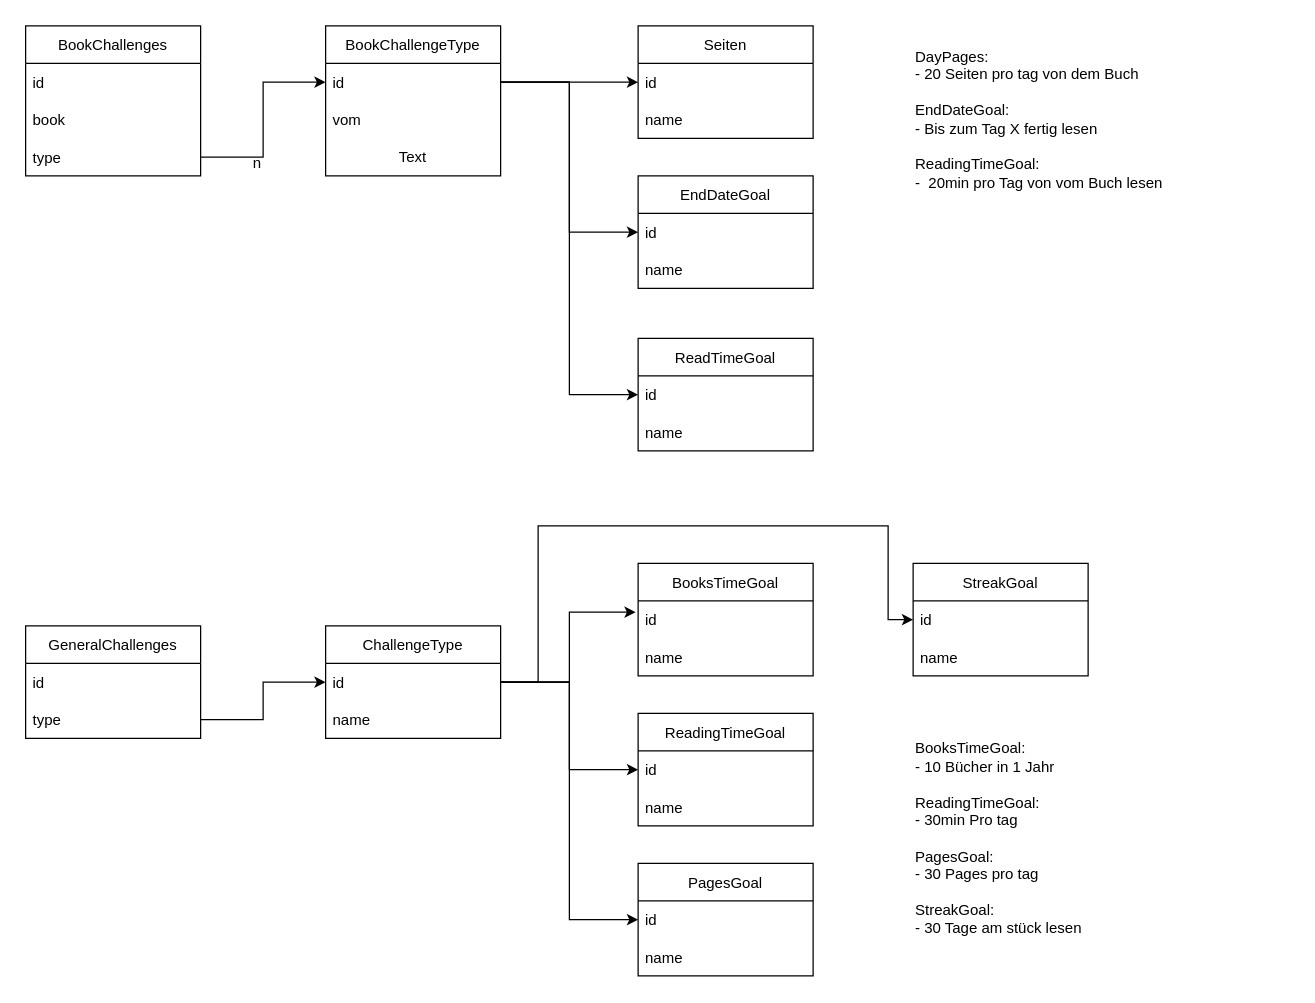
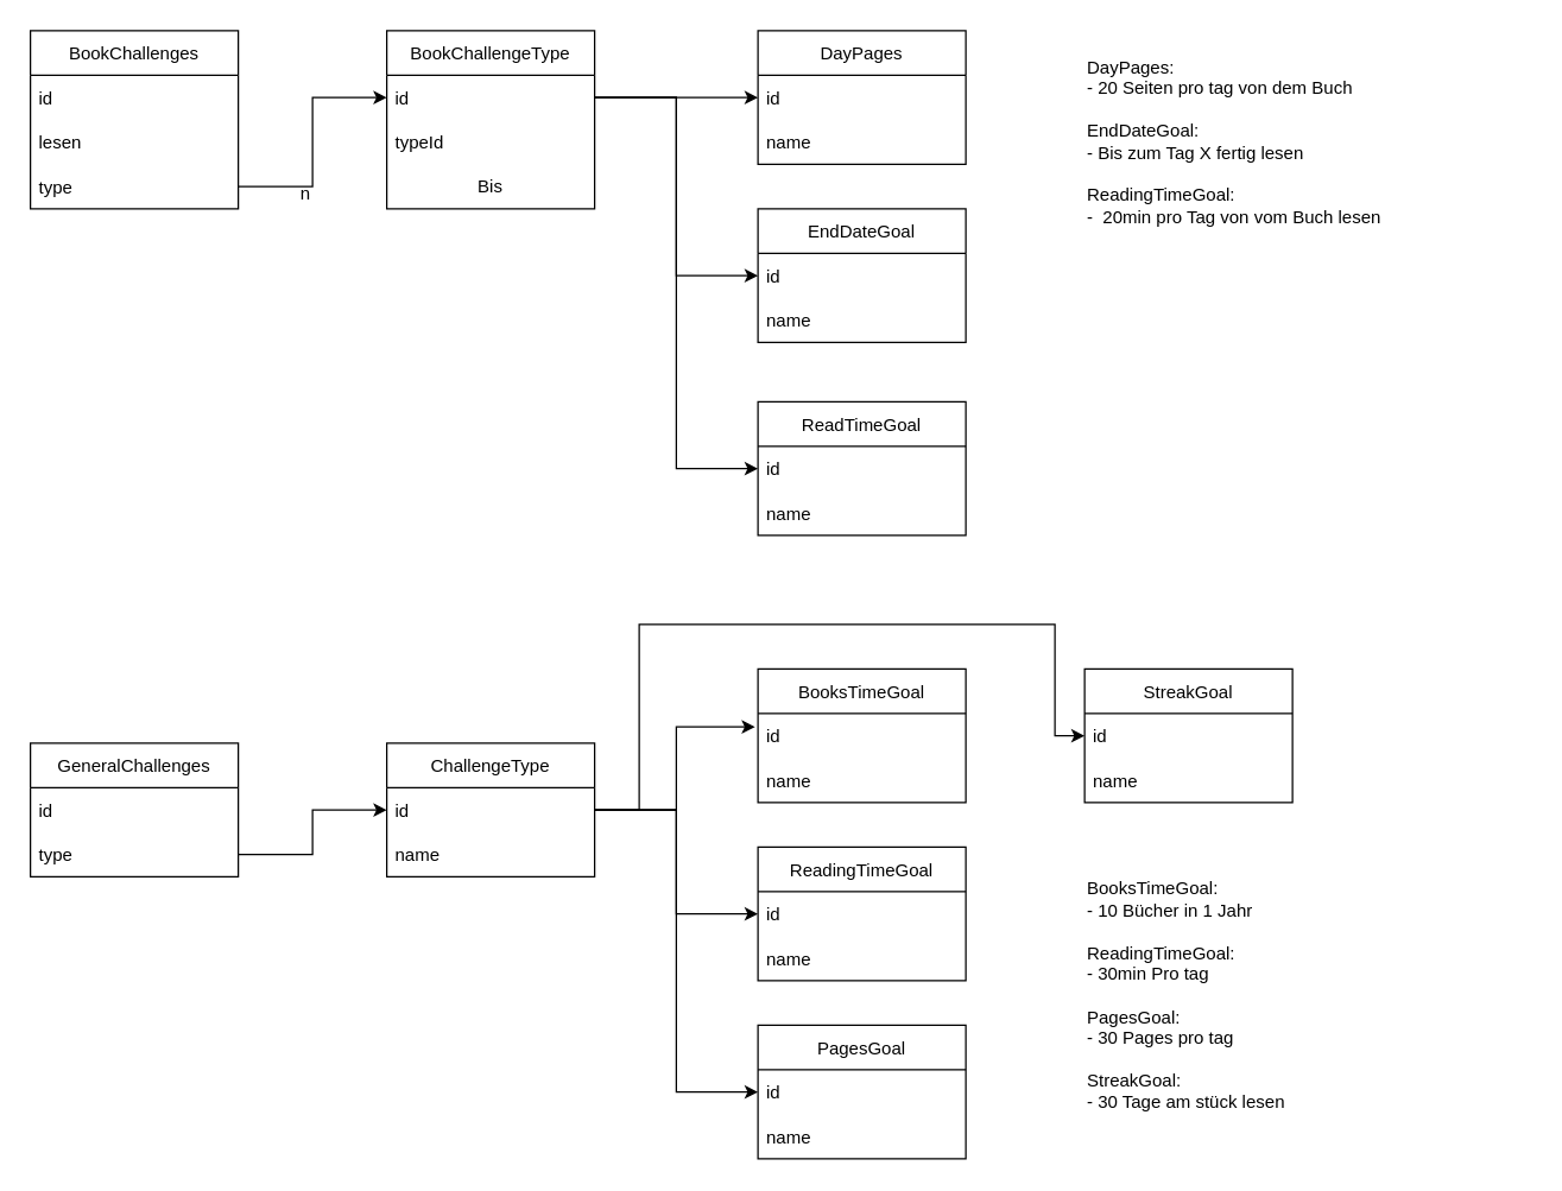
  <mxCell id="0" />
  <mxCell id="1" parent="0" />
  <mxCell id="2" value="BookChallenges" style="swimlane;fontStyle=0;childLayout=stackLayout;horizontal=1;startSize=30;horizontalStack=0;resizeParent=1;resizeParentMax=0;resizeLast=0;collapsible=1;marginBottom=0;" parent="1" vertex="1"><mxGeometry x="20" y="20" width="140" height="120" as="geometry" /></mxCell>
  <mxCell id="3" value="id" style="text;strokeColor=none;fillColor=none;align=left;verticalAlign=middle;spacingLeft=4;spacingRight=4;overflow=hidden;points=[[0,0.5],[1,0.5]];portConstraint=eastwest;rotatable=0;" parent="2" vertex="1"><mxGeometry y="30" width="140" height="30" as="geometry" /></mxCell>
- <mxCell id="4" value="book" style="text;strokeColor=none;fillColor=none;align=left;verticalAlign=middle;spacingLeft=4;spacingRight=4;overflow=hidden;points=[[0,0.5],[1,0.5]];portConstraint=eastwest;rotatable=0;" parent="2" vertex="1"><mxGeometry y="60" width="140" height="30" as="geometry" /></mxCell>
+ <mxCell id="4" value="lesen" style="text;strokeColor=none;fillColor=none;align=left;verticalAlign=middle;spacingLeft=4;spacingRight=4;overflow=hidden;points=[[0,0.5],[1,0.5]];portConstraint=eastwest;rotatable=0;" parent="2" vertex="1"><mxGeometry y="60" width="140" height="30" as="geometry" /></mxCell>
  <mxCell id="5" value="type" style="text;strokeColor=none;fillColor=none;align=left;verticalAlign=middle;spacingLeft=4;spacingRight=4;overflow=hidden;points=[[0,0.5],[1,0.5]];portConstraint=eastwest;rotatable=0;" parent="2" vertex="1"><mxGeometry y="90" width="140" height="30" as="geometry" /></mxCell>
  <mxCell id="6" value="BookChallengeType" style="swimlane;fontStyle=0;childLayout=stackLayout;horizontal=1;startSize=30;horizontalStack=0;resizeParent=1;resizeParentMax=0;resizeLast=0;collapsible=1;marginBottom=0;" parent="1" vertex="1"><mxGeometry x="260" y="20" width="140" height="120" as="geometry" /></mxCell>
  <mxCell id="7" value="id" style="text;strokeColor=none;fillColor=none;align=left;verticalAlign=middle;spacingLeft=4;spacingRight=4;overflow=hidden;points=[[0,0.5],[1,0.5]];portConstraint=eastwest;rotatable=0;" parent="6" vertex="1"><mxGeometry y="30" width="140" height="30" as="geometry" /></mxCell>
- <mxCell id="8" value="vom" style="text;strokeColor=none;fillColor=none;align=left;verticalAlign=middle;spacingLeft=4;spacingRight=4;overflow=hidden;points=[[0,0.5],[1,0.5]];portConstraint=eastwest;rotatable=0;" parent="6" vertex="1"><mxGeometry y="60" width="140" height="30" as="geometry" /></mxCell>
- <mxCell id="9" value="Text" style="text;html=1;strokeColor=none;fillColor=none;align=center;verticalAlign=middle;whiteSpace=wrap;rounded=0;" parent="6" vertex="1"><mxGeometry y="90" width="140" height="30" as="geometry" /></mxCell>
+ <mxCell id="8" value="typeId" style="text;strokeColor=none;fillColor=none;align=left;verticalAlign=middle;spacingLeft=4;spacingRight=4;overflow=hidden;points=[[0,0.5],[1,0.5]];portConstraint=eastwest;rotatable=0;" parent="6" vertex="1"><mxGeometry y="60" width="140" height="30" as="geometry" /></mxCell>
+ <mxCell id="9" value="Bis" style="text;html=1;strokeColor=none;fillColor=none;align=center;verticalAlign=middle;whiteSpace=wrap;rounded=0;" parent="6" vertex="1"><mxGeometry y="90" width="140" height="30" as="geometry" /></mxCell>
  <mxCell id="10" style="edgeStyle=orthogonalEdgeStyle;rounded=0;orthogonalLoop=1;jettySize=auto;html=1;entryX=0;entryY=0.5;entryDx=0;entryDy=0;" parent="1" source="5" target="7" edge="1"><mxGeometry relative="1" as="geometry" /></mxCell>
  <mxCell id="11" value="n" style="text;html=1;align=center;verticalAlign=middle;resizable=0;points=[];autosize=1;strokeColor=none;fillColor=none;" parent="1" vertex="1"><mxGeometry x="190" y="115" width="30" height="30" as="geometry" /></mxCell>
- <mxCell id="12" value="Seiten" style="swimlane;fontStyle=0;childLayout=stackLayout;horizontal=1;startSize=30;horizontalStack=0;resizeParent=1;resizeParentMax=0;resizeLast=0;collapsible=1;marginBottom=0;" parent="1" vertex="1"><mxGeometry x="510" y="20" width="140" height="90" as="geometry" /></mxCell>
+ <mxCell id="12" value="DayPages" style="swimlane;fontStyle=0;childLayout=stackLayout;horizontal=1;startSize=30;horizontalStack=0;resizeParent=1;resizeParentMax=0;resizeLast=0;collapsible=1;marginBottom=0;" parent="1" vertex="1"><mxGeometry x="510" y="20" width="140" height="90" as="geometry" /></mxCell>
  <mxCell id="13" value="id" style="text;strokeColor=none;fillColor=none;align=left;verticalAlign=middle;spacingLeft=4;spacingRight=4;overflow=hidden;points=[[0,0.5],[1,0.5]];portConstraint=eastwest;rotatable=0;" parent="12" vertex="1"><mxGeometry y="30" width="140" height="30" as="geometry" /></mxCell>
  <mxCell id="14" value="name" style="text;strokeColor=none;fillColor=none;align=left;verticalAlign=middle;spacingLeft=4;spacingRight=4;overflow=hidden;points=[[0,0.5],[1,0.5]];portConstraint=eastwest;rotatable=0;" parent="12" vertex="1"><mxGeometry y="60" width="140" height="30" as="geometry" /></mxCell>
  <mxCell id="15" value="EndDateGoal" style="swimlane;fontStyle=0;childLayout=stackLayout;horizontal=1;startSize=30;horizontalStack=0;resizeParent=1;resizeParentMax=0;resizeLast=0;collapsible=1;marginBottom=0;" parent="1" vertex="1"><mxGeometry x="510" y="140" width="140" height="90" as="geometry" /></mxCell>
  <mxCell id="16" value="id" style="text;strokeColor=none;fillColor=none;align=left;verticalAlign=middle;spacingLeft=4;spacingRight=4;overflow=hidden;points=[[0,0.5],[1,0.5]];portConstraint=eastwest;rotatable=0;" parent="15" vertex="1"><mxGeometry y="30" width="140" height="30" as="geometry" /></mxCell>
  <mxCell id="17" value="name" style="text;strokeColor=none;fillColor=none;align=left;verticalAlign=middle;spacingLeft=4;spacingRight=4;overflow=hidden;points=[[0,0.5],[1,0.5]];portConstraint=eastwest;rotatable=0;" parent="15" vertex="1"><mxGeometry y="60" width="140" height="30" as="geometry" /></mxCell>
  <mxCell id="18" value="ReadTimeGoal" style="swimlane;fontStyle=0;childLayout=stackLayout;horizontal=1;startSize=30;horizontalStack=0;resizeParent=1;resizeParentMax=0;resizeLast=0;collapsible=1;marginBottom=0;" parent="1" vertex="1"><mxGeometry x="510" y="270" width="140" height="90" as="geometry" /></mxCell>
  <mxCell id="19" value="id" style="text;strokeColor=none;fillColor=none;align=left;verticalAlign=middle;spacingLeft=4;spacingRight=4;overflow=hidden;points=[[0,0.5],[1,0.5]];portConstraint=eastwest;rotatable=0;" parent="18" vertex="1"><mxGeometry y="30" width="140" height="30" as="geometry" /></mxCell>
  <mxCell id="20" value="name" style="text;strokeColor=none;fillColor=none;align=left;verticalAlign=middle;spacingLeft=4;spacingRight=4;overflow=hidden;points=[[0,0.5],[1,0.5]];portConstraint=eastwest;rotatable=0;" parent="18" vertex="1"><mxGeometry y="60" width="140" height="30" as="geometry" /></mxCell>
  <mxCell id="21" value="GeneralChallenges" style="swimlane;fontStyle=0;childLayout=stackLayout;horizontal=1;startSize=30;horizontalStack=0;resizeParent=1;resizeParentMax=0;resizeLast=0;collapsible=1;marginBottom=0;" parent="1" vertex="1"><mxGeometry x="20" y="500" width="140" height="90" as="geometry" /></mxCell>
  <mxCell id="22" value="id" style="text;strokeColor=none;fillColor=none;align=left;verticalAlign=middle;spacingLeft=4;spacingRight=4;overflow=hidden;points=[[0,0.5],[1,0.5]];portConstraint=eastwest;rotatable=0;" parent="21" vertex="1"><mxGeometry y="30" width="140" height="30" as="geometry" /></mxCell>
  <mxCell id="23" value="type" style="text;strokeColor=none;fillColor=none;align=left;verticalAlign=middle;spacingLeft=4;spacingRight=4;overflow=hidden;points=[[0,0.5],[1,0.5]];portConstraint=eastwest;rotatable=0;" parent="21" vertex="1"><mxGeometry y="60" width="140" height="30" as="geometry" /></mxCell>
  <mxCell id="24" value="ChallengeType" style="swimlane;fontStyle=0;childLayout=stackLayout;horizontal=1;startSize=30;horizontalStack=0;resizeParent=1;resizeParentMax=0;resizeLast=0;collapsible=1;marginBottom=0;" parent="1" vertex="1"><mxGeometry x="260" y="500" width="140" height="90" as="geometry" /></mxCell>
  <mxCell id="25" value="id" style="text;strokeColor=none;fillColor=none;align=left;verticalAlign=middle;spacingLeft=4;spacingRight=4;overflow=hidden;points=[[0,0.5],[1,0.5]];portConstraint=eastwest;rotatable=0;" parent="24" vertex="1"><mxGeometry y="30" width="140" height="30" as="geometry" /></mxCell>
  <mxCell id="26" value="name" style="text;strokeColor=none;fillColor=none;align=left;verticalAlign=middle;spacingLeft=4;spacingRight=4;overflow=hidden;points=[[0,0.5],[1,0.5]];portConstraint=eastwest;rotatable=0;" parent="24" vertex="1"><mxGeometry y="60" width="140" height="30" as="geometry" /></mxCell>
  <mxCell id="27" value="BooksTimeGoal" style="swimlane;fontStyle=0;childLayout=stackLayout;horizontal=1;startSize=30;horizontalStack=0;resizeParent=1;resizeParentMax=0;resizeLast=0;collapsible=1;marginBottom=0;" parent="1" vertex="1"><mxGeometry x="510" y="450" width="140" height="90" as="geometry" /></mxCell>
  <mxCell id="28" value="id" style="text;strokeColor=none;fillColor=none;align=left;verticalAlign=middle;spacingLeft=4;spacingRight=4;overflow=hidden;points=[[0,0.5],[1,0.5]];portConstraint=eastwest;rotatable=0;" parent="27" vertex="1"><mxGeometry y="30" width="140" height="30" as="geometry" /></mxCell>
  <mxCell id="29" value="name" style="text;strokeColor=none;fillColor=none;align=left;verticalAlign=middle;spacingLeft=4;spacingRight=4;overflow=hidden;points=[[0,0.5],[1,0.5]];portConstraint=eastwest;rotatable=0;" parent="27" vertex="1"><mxGeometry y="60" width="140" height="30" as="geometry" /></mxCell>
  <mxCell id="30" value="ReadingTimeGoal" style="swimlane;fontStyle=0;childLayout=stackLayout;horizontal=1;startSize=30;horizontalStack=0;resizeParent=1;resizeParentMax=0;resizeLast=0;collapsible=1;marginBottom=0;" parent="1" vertex="1"><mxGeometry x="510" y="570" width="140" height="90" as="geometry" /></mxCell>
  <mxCell id="31" value="id" style="text;strokeColor=none;fillColor=none;align=left;verticalAlign=middle;spacingLeft=4;spacingRight=4;overflow=hidden;points=[[0,0.5],[1,0.5]];portConstraint=eastwest;rotatable=0;" parent="30" vertex="1"><mxGeometry y="30" width="140" height="30" as="geometry" /></mxCell>
  <mxCell id="32" value="name" style="text;strokeColor=none;fillColor=none;align=left;verticalAlign=middle;spacingLeft=4;spacingRight=4;overflow=hidden;points=[[0,0.5],[1,0.5]];portConstraint=eastwest;rotatable=0;" parent="30" vertex="1"><mxGeometry y="60" width="140" height="30" as="geometry" /></mxCell>
  <mxCell id="33" value="PagesGoal" style="swimlane;fontStyle=0;childLayout=stackLayout;horizontal=1;startSize=30;horizontalStack=0;resizeParent=1;resizeParentMax=0;resizeLast=0;collapsible=1;marginBottom=0;" parent="1" vertex="1"><mxGeometry x="510" y="690" width="140" height="90" as="geometry" /></mxCell>
  <mxCell id="34" value="id" style="text;strokeColor=none;fillColor=none;align=left;verticalAlign=middle;spacingLeft=4;spacingRight=4;overflow=hidden;points=[[0,0.5],[1,0.5]];portConstraint=eastwest;rotatable=0;" parent="33" vertex="1"><mxGeometry y="30" width="140" height="30" as="geometry" /></mxCell>
  <mxCell id="35" value="name" style="text;strokeColor=none;fillColor=none;align=left;verticalAlign=middle;spacingLeft=4;spacingRight=4;overflow=hidden;points=[[0,0.5],[1,0.5]];portConstraint=eastwest;rotatable=0;" parent="33" vertex="1"><mxGeometry y="60" width="140" height="30" as="geometry" /></mxCell>
  <mxCell id="36" value="StreakGoal" style="swimlane;fontStyle=0;childLayout=stackLayout;horizontal=1;startSize=30;horizontalStack=0;resizeParent=1;resizeParentMax=0;resizeLast=0;collapsible=1;marginBottom=0;" parent="1" vertex="1"><mxGeometry x="730" y="450" width="140" height="90" as="geometry" /></mxCell>
  <mxCell id="37" value="id" style="text;strokeColor=none;fillColor=none;align=left;verticalAlign=middle;spacingLeft=4;spacingRight=4;overflow=hidden;points=[[0,0.5],[1,0.5]];portConstraint=eastwest;rotatable=0;" parent="36" vertex="1"><mxGeometry y="30" width="140" height="30" as="geometry" /></mxCell>
  <mxCell id="38" value="name" style="text;strokeColor=none;fillColor=none;align=left;verticalAlign=middle;spacingLeft=4;spacingRight=4;overflow=hidden;points=[[0,0.5],[1,0.5]];portConstraint=eastwest;rotatable=0;" parent="36" vertex="1"><mxGeometry y="60" width="140" height="30" as="geometry" /></mxCell>
  <mxCell id="39" value="BooksTimeGoal:&lt;br&gt;- 10 Bücher in 1 Jahr&lt;br&gt;&lt;br&gt;ReadingTimeGoal:&lt;br&gt;- 30min Pro tag&lt;br&gt;&lt;br&gt;PagesGoal:&lt;br&gt;- 30 Pages pro tag&amp;nbsp;&lt;br&gt;&lt;br&gt;StreakGoal:&lt;br&gt;- 30 Tage am stück lesen" style="text;html=1;strokeColor=none;fillColor=none;align=left;verticalAlign=middle;whiteSpace=wrap;rounded=0;" parent="1" vertex="1"><mxGeometry x="730" y="560" width="300" height="220" as="geometry" /></mxCell>
  <mxCell id="40" value="DayPages:&lt;br&gt;- 20 Seiten pro tag von dem Buch&lt;br&gt;&lt;br&gt;EndDateGoal:&lt;br&gt;- Bis zum Tag X fertig lesen&lt;br&gt;&lt;br&gt;ReadingTimeGoal:&lt;br&gt;-&amp;nbsp; 20min pro Tag von vom Buch lesen" style="text;html=1;strokeColor=none;fillColor=none;align=left;verticalAlign=middle;whiteSpace=wrap;rounded=0;" parent="1" vertex="1"><mxGeometry x="730" y="30" width="290" height="130" as="geometry" /></mxCell>
  <mxCell id="41" style="edgeStyle=orthogonalEdgeStyle;rounded=0;orthogonalLoop=1;jettySize=auto;html=1;" edge="1" parent="1" source="23" target="25"><mxGeometry relative="1" as="geometry" /></mxCell>
  <mxCell id="42" style="edgeStyle=orthogonalEdgeStyle;rounded=0;orthogonalLoop=1;jettySize=auto;html=1;entryX=0;entryY=0.5;entryDx=0;entryDy=0;" edge="1" parent="1" source="7" target="16"><mxGeometry relative="1" as="geometry" /></mxCell>
  <mxCell id="43" style="edgeStyle=orthogonalEdgeStyle;rounded=0;orthogonalLoop=1;jettySize=auto;html=1;exitX=1;exitY=0.5;exitDx=0;exitDy=0;entryX=0;entryY=0.5;entryDx=0;entryDy=0;" edge="1" parent="1" source="7" target="13"><mxGeometry relative="1" as="geometry" /></mxCell>
  <mxCell id="44" style="edgeStyle=orthogonalEdgeStyle;rounded=0;orthogonalLoop=1;jettySize=auto;html=1;entryX=0;entryY=0.5;entryDx=0;entryDy=0;" edge="1" parent="1" source="7" target="19"><mxGeometry relative="1" as="geometry" /></mxCell>
  <mxCell id="45" style="edgeStyle=orthogonalEdgeStyle;rounded=0;orthogonalLoop=1;jettySize=auto;html=1;entryX=-0.014;entryY=0.3;entryDx=0;entryDy=0;entryPerimeter=0;" edge="1" parent="1" source="25" target="28"><mxGeometry relative="1" as="geometry" /></mxCell>
  <mxCell id="46" style="edgeStyle=orthogonalEdgeStyle;rounded=0;orthogonalLoop=1;jettySize=auto;html=1;exitX=1;exitY=0.5;exitDx=0;exitDy=0;entryX=0;entryY=0.5;entryDx=0;entryDy=0;" edge="1" parent="1" source="25" target="31"><mxGeometry relative="1" as="geometry" /></mxCell>
  <mxCell id="47" style="edgeStyle=orthogonalEdgeStyle;rounded=0;orthogonalLoop=1;jettySize=auto;html=1;entryX=0;entryY=0.5;entryDx=0;entryDy=0;" edge="1" parent="1" source="25" target="34"><mxGeometry relative="1" as="geometry" /></mxCell>
  <mxCell id="48" style="edgeStyle=orthogonalEdgeStyle;rounded=0;orthogonalLoop=1;jettySize=auto;html=1;entryX=0;entryY=0.5;entryDx=0;entryDy=0;" edge="1" parent="1" source="25" target="37"><mxGeometry relative="1" as="geometry"><Array as="points"><mxPoint x="430" y="545" /><mxPoint x="430" y="420" /><mxPoint x="710" y="420" /><mxPoint x="710" y="495" /></Array></mxGeometry></mxCell>
